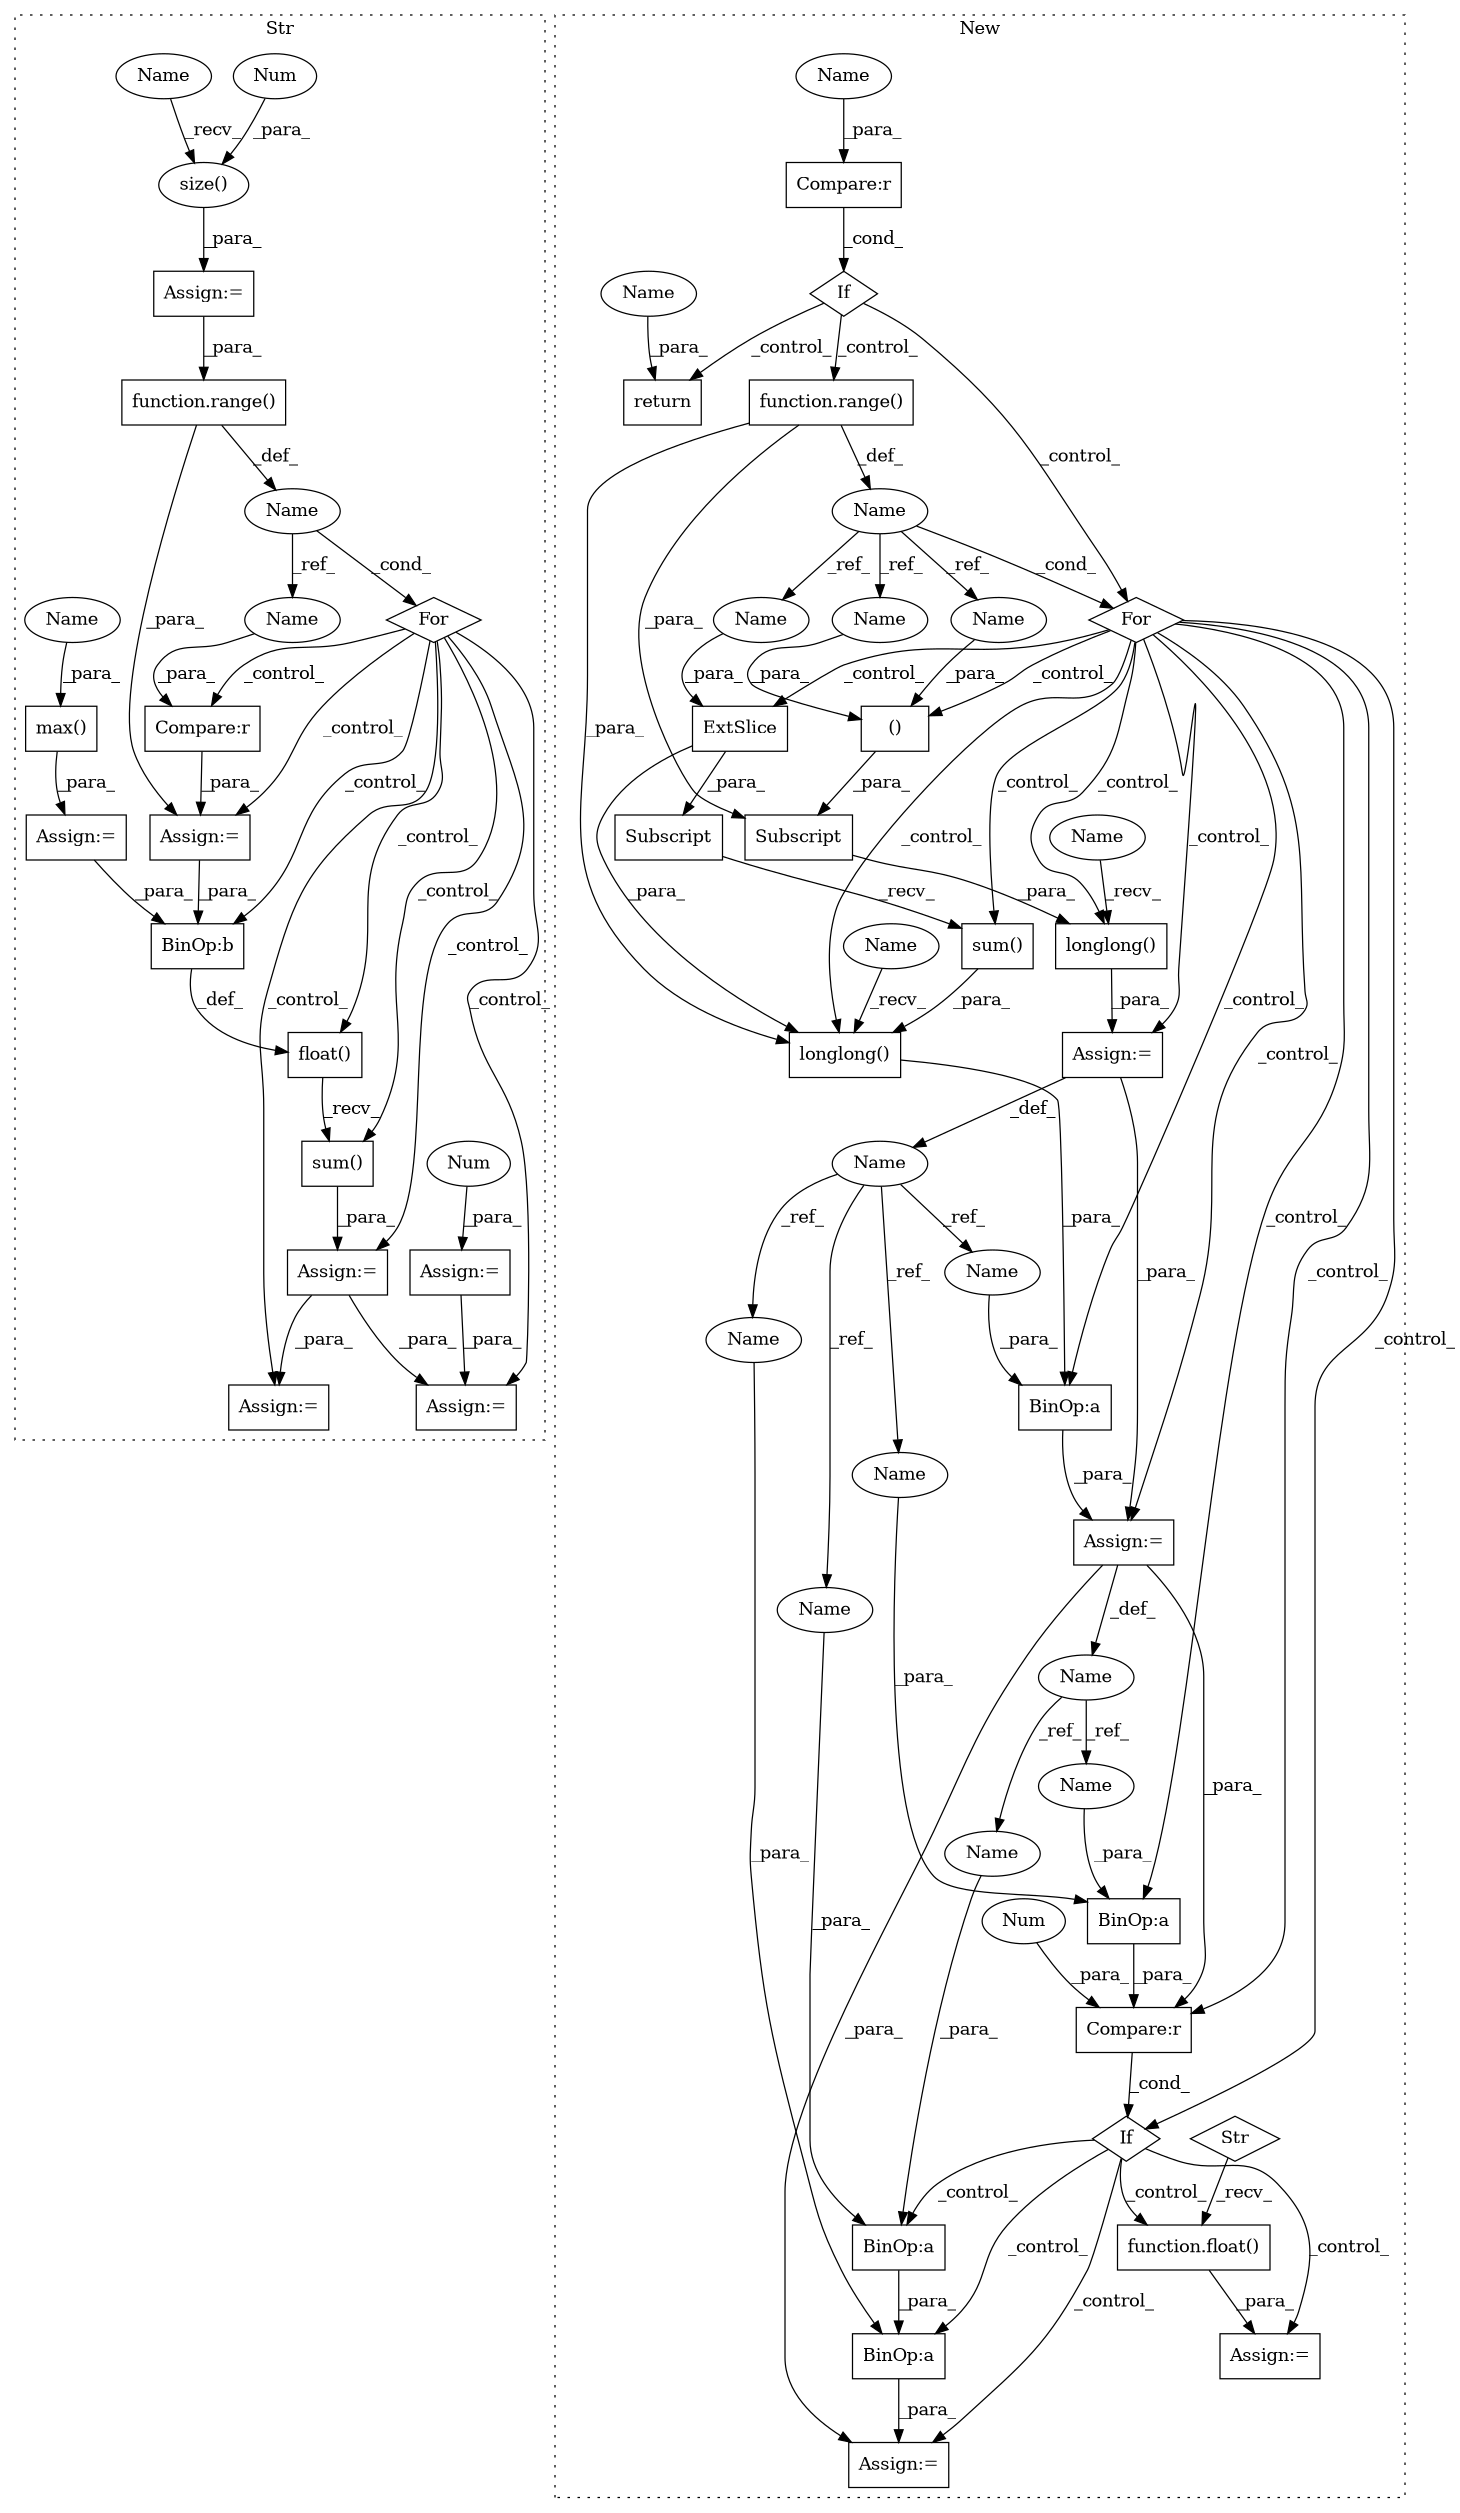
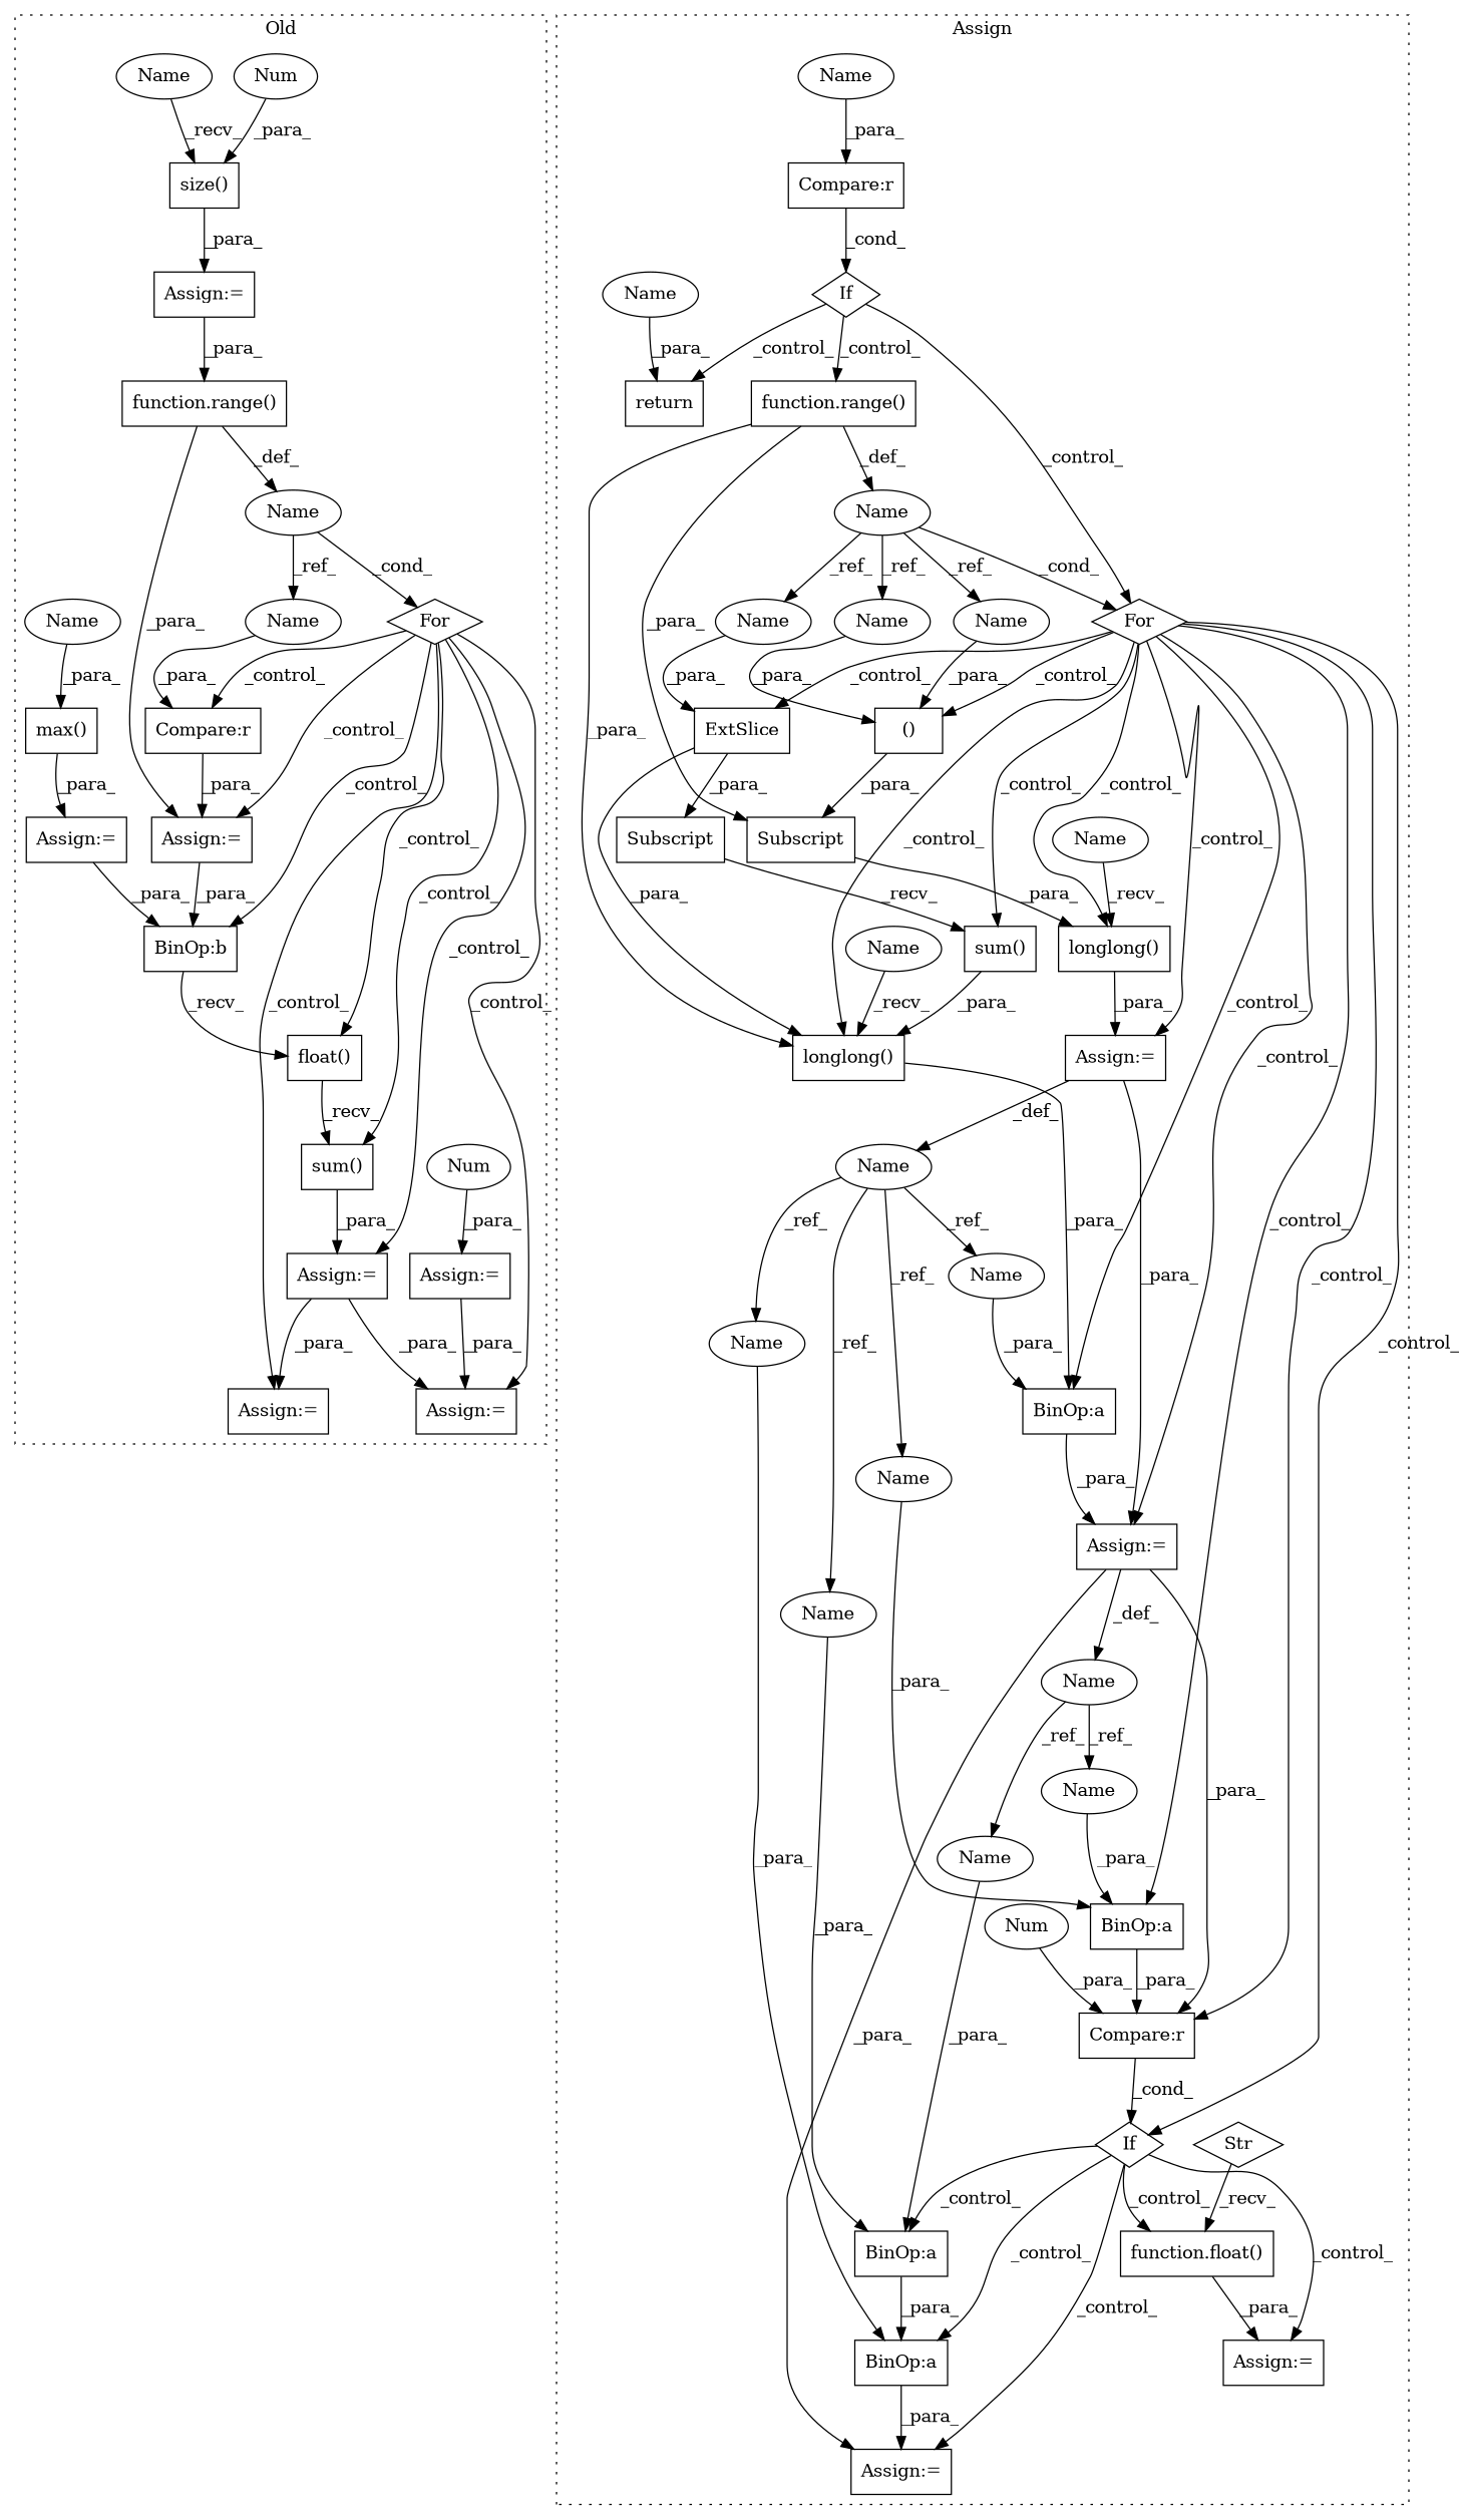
  digraph {
    node [a=87 l=3 s=3040 shape=box]
    n1 [a=75 l=33 label="float()"]
    n2 [a=75 l=39 label="sum()"]
    n3 [a=40 l=15 label="Compare:r" s=3006]
    n4 [a=68 l=4 label="Assign:=" s=3101]
    n5 [a=68 label="Assign:=" s=2888]
    n6 [a=76 l=1 label=Num s=2891 shape=ellipse]
    n7 [a=68 label="Assign:=" s=3037]
    n8 [a=68 label="Assign:=" s=3124]
    n9 [a=68 label="Assign:=" s=2794]
    n10 [a=82 label="BinOp:b" s=3050]
    n11 [a=75 l="6,1" label="function.range()" s="2915,2932"]
    n12 [a=75 l="10,9" label="max()" s="2797,2813"]
-   n13 [a=75 l="12,1" label="size()" s="2759,2773" shape=ellipse]
+   n13 [a=75 l="12,1" label="size()" s="2759,2773"]
    n14 [a=107 l="4,14" label=For s="2902,2933" shape=diamond]
    n15 [a=76 l=2 label=Num s=2771 shape=ellipse]
    n16 [l=5 label=Name s=2906 shape=ellipse]
    n17 [a=68 label="Assign:=" s=2756]
    n18 [a=68 label="Assign:=" s=3003]
    n19 [l=6 label=Name s=2807 shape=ellipse]
    n20 [l=6 label=Name s=2759 shape=ellipse]
    n21 [l=5 label=Name s=3016 shape=ellipse]
    n22 [a=75 l="6,1" label="function.float()" s="2436,2447"]
    n23 [a=66 l=5 label=Str s=2442 shape=diamond]
    n24 [a=68 label="Assign:=" s=2433]
    n25 [a=54 l=7 label="()" s=2223]
    n26 [a=96 label=If s=2044 shape=diamond]
    n27 [a=82 label="BinOp:a" s=2397]
    n28 [a=96 label=If s=2392 shape=diamond]
    n29 [a=82 label="BinOp:a" s=2373]
    n30 [a=82 l=4 label="BinOp:a" s=2492]
    n31 [a=82 label="BinOp:a" s=2499]
    n32 [a=63 l="35,0" label=Subscript s="2196,0"]
    n33 [a=75 l="6,1" label="function.range()" s="2142,2164"]
    n34 [a=63 l="31,0" label=Subscript s="2335,0"]
    n35 [a=75 l=37 label="sum()" s=2335]
    n36 [a=107 l="4,14" label=For s="2129,2165" shape=diamond]
    n37 [a=40 l=29 label="Compare:r" s=2047]
    n38 [a=93 l=7 label=return s=2090]
    n39 [a=40 l=17 label="Compare:r" s=2395]
    n40 [a=76 l=1 label=Num s=2411 shape=ellipse]
    n41 [l=2 label=Name s=2318 shape=ellipse]
    n42 [l=2 label=Name s=2179 shape=ellipse]
    n43 [l=5 label=Name s=2133 shape=ellipse]
    n44 [a=85 l=4 label=ExtSlice s=2335]
    n45 [a=68 label="Assign:=" s=2320]
    n46 [a=68 label="Assign:=" s=2181]
    n47 [a=68 label="Assign:=" s=2486]
    n48 [a=75 l="12,1" label="longlong()" s="2184,2231"]
    n49 [a=75 l="12,1" label="longlong()" s="2323,2372"]
    n50 [l=2 label=Name s=2490 shape=ellipse]
    n51 [l=2 label=Name s=2376 shape=ellipse]
    n52 [l=2 label=Name s=2395 shape=ellipse]
    n53 [l=2 label=Name s=2497 shape=ellipse]
    n54 [l=4 label=Name s=2072 shape=ellipse]
    n55 [l=4 label=Name s=2097 shape=ellipse]
    n56 [l=2 label=Name s=2400 shape=ellipse]
    n57 [l=2 label=Name s=2502 shape=ellipse]
    n58 [l=2 label=Name s=2323 shape=ellipse]
    n59 [l=2 label=Name s=2184 shape=ellipse]
    n60 [l=5 label=Name s=2225 shape=ellipse]
    n61 [l=5 label=Name s=2360 shape=ellipse]
    n62 [l=5 label=Name s=2218 shape=ellipse]
    subgraph cluster_1 {
-     label=Str
+     label=Old
      style=dotted
      n1
      n2
      n3
      n4
      n5
      n6
      n7
      n8
      n9
      n10
      n11
      n12
      n13
      n14
      n15
      n16
      n17
      n18
      n19
      n20
      n21
    }
    subgraph cluster_2 {
-     label=New
+     label=Assign
      style=dotted
      n22
      n23
      n24
      n25
      n26
      n27
      n28
      n29
      n30
      n31
      n32
      n33
      n34
      n35
      n36
      n37
      n38
      n39
      n40
      n41
      n42
      n43
      n44
      n45
      n46
      n47
      n48
      n49
      n50
      n51
      n52
      n53
      n54
      n55
      n56
      n57
      n58
      n59
      n60
      n61
      n62
    }
    n1 -> n2 [label=_recv_]
    n2 -> n7 [label=_para_]
    n3 -> n18 [label=_para_]
    n5 -> n4 [label=_para_]
    n6 -> n5 [label=_para_]
    n7 -> n4 [label=_para_]
    n7 -> n8 [label=_para_]
    n9 -> n10 [label=_para_]
-   n10 -> n1 [label=_def_]
+   n10 -> n1 [label=_recv_]
    n11 -> n16 [label=_def_]
    n11 -> n18 [label=_para_]
    n12 -> n9 [label=_para_]
    n13 -> n17 [label=_para_]
    n14 -> n1 [label=_control_]
    n14 -> n2 [label=_control_]
    n14 -> n3 [label=_control_]
    n14 -> n4 [label=_control_]
    n14 -> n7 [label=_control_]
    n14 -> n8 [label=_control_]
    n14 -> n10 [label=_control_]
    n14 -> n18 [label=_control_]
    n15 -> n13 [label=_para_]
    n16 -> n14 [label=_cond_]
    n16 -> n21 [label=_ref_]
    n17 -> n11 [label=_para_]
    n18 -> n10 [label=_para_]
    n19 -> n12 [label=_para_]
    n20 -> n13 [label=_recv_]
    n21 -> n3 [label=_para_]
    n22 -> n24 [label=_para_]
    n23 -> n22 [label=_recv_]
    n25 -> n32 [label=_para_]
    n26 -> n33 [label=_control_]
    n26 -> n36 [label=_control_]
    n26 -> n38 [label=_control_]
    n27 -> n39 [label=_para_]
    n28 -> n22 [label=_control_]
    n28 -> n24 [label=_control_]
    n28 -> n30 [label=_control_]
    n28 -> n31 [label=_control_]
    n28 -> n47 [label=_control_]
    n29 -> n45 [label=_para_]
    n30 -> n47 [label=_para_]
    n31 -> n30 [label=_para_]
    n32 -> n48 [label=_para_]
    n33 -> n32 [label=_para_]
    n33 -> n43 [label=_def_]
    n33 -> n49 [label=_para_]
    n34 -> n35 [label=_recv_]
    n35 -> n49 [label=_para_]
    n36 -> n25 [label=_control_]
    n36 -> n27 [label=_control_]
    n36 -> n28 [label=_control_]
    n36 -> n29 [label=_control_]
    n36 -> n35 [label=_control_]
    n36 -> n39 [label=_control_]
    n36 -> n44 [label=_control_]
    n36 -> n45 [label=_control_]
    n36 -> n46 [label=_control_]
    n36 -> n48 [label=_control_]
    n36 -> n49 [label=_control_]
    n37 -> n26 [label=_cond_]
    n39 -> n28 [label=_cond_]
    n40 -> n39 [label=_para_]
    n41 -> n56 [label=_ref_]
    n41 -> n57 [label=_ref_]
    n42 -> n50 [label=_ref_]
    n42 -> n51 [label=_ref_]
    n42 -> n52 [label=_ref_]
    n42 -> n53 [label=_ref_]
    n43 -> n36 [label=_cond_]
    n43 -> n60 [label=_ref_]
    n43 -> n61 [label=_ref_]
    n43 -> n62 [label=_ref_]
    n44 -> n34 [label=_para_]
    n44 -> n49 [label=_para_]
    n45 -> n39 [label=_para_]
    n45 -> n41 [label=_def_]
    n45 -> n47 [label=_para_]
    n46 -> n42 [label=_def_]
    n46 -> n45 [label=_para_]
    n48 -> n46 [label=_para_]
    n49 -> n29 [label=_para_]
    n50 -> n30 [label=_para_]
    n51 -> n29 [label=_para_]
    n52 -> n27 [label=_para_]
    n53 -> n31 [label=_para_]
    n54 -> n37 [label=_para_]
    n55 -> n38 [label=_para_]
    n56 -> n27 [label=_para_]
    n57 -> n31 [label=_para_]
    n58 -> n49 [label=_recv_]
    n59 -> n48 [label=_recv_]
    n60 -> n25 [label=_para_]
    n61 -> n44 [label=_para_]
    n62 -> n25 [label=_para_]
  }
